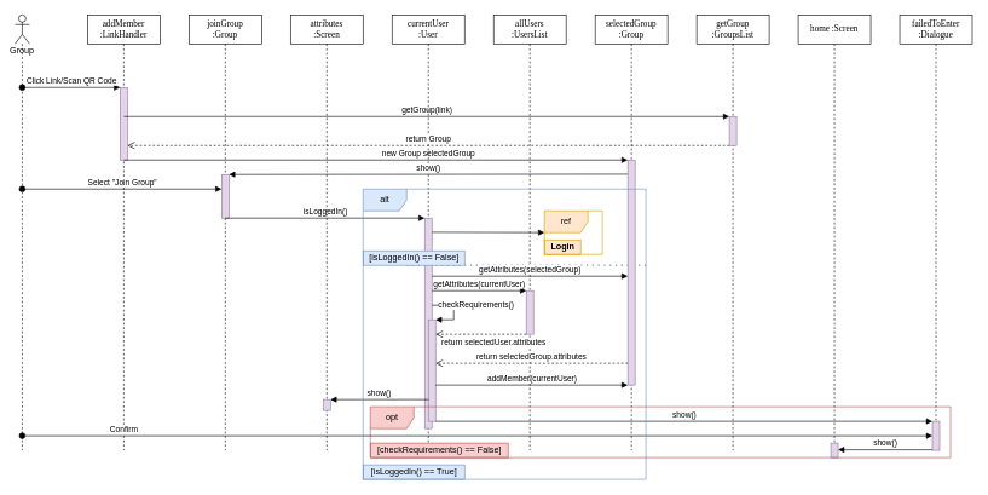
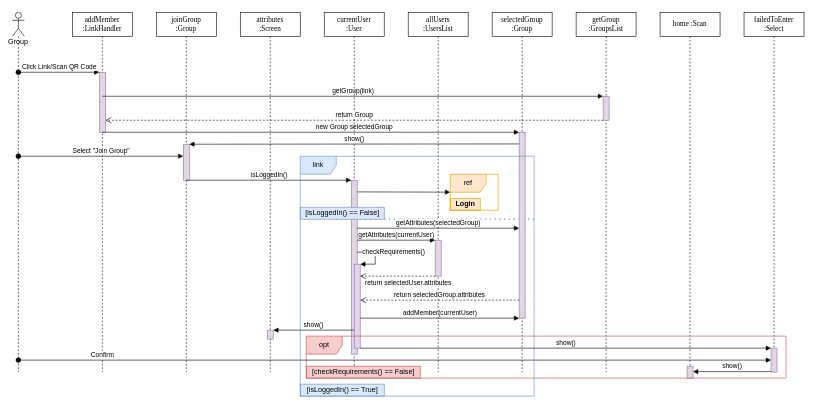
  <mxCell id="0" />
  <mxCell id="1" parent="0" />
  <mxCell id="2" value="&lt;div&gt;addMember&lt;/div&gt;&lt;div&gt;:LinkHandler&lt;/div&gt;" style="shape=umlLifeline;perimeter=lifelinePerimeter;whiteSpace=wrap;html=1;container=1;collapsible=0;recursiveResize=0;outlineConnect=0;rounded=0;shadow=0;comic=0;labelBackgroundColor=none;strokeWidth=1;fontFamily=Verdana;fontSize=12;align=center;" parent="1" vertex="1"><mxGeometry x="120" y="20" width="100" height="600" as="geometry" /></mxCell>
  <mxCell id="3" value="" style="html=1;points=[];perimeter=orthogonalPerimeter;fillColor=#e1d5e7;strokeColor=#9673a6;" vertex="1" parent="2"><mxGeometry x="45" y="100" width="10" height="100" as="geometry" /></mxCell>
  <mxCell id="4" value="getGroup(link)" style="html=1;verticalAlign=bottom;endArrow=block;rounded=0;" edge="1" parent="2" target="27"><mxGeometry width="80" relative="1" as="geometry"><mxPoint x="50" y="140" as="sourcePoint" /><mxPoint x="870" y="140" as="targetPoint" /></mxGeometry></mxCell>
  <mxCell id="5" value="new Group selectedGroup" style="html=1;verticalAlign=bottom;endArrow=block;rounded=0;" edge="1" parent="2" target="25"><mxGeometry x="0.209" width="80" relative="1" as="geometry"><mxPoint x="50" y="200" as="sourcePoint" /><mxPoint x="130" y="200" as="targetPoint" /><mxPoint as="offset" /></mxGeometry></mxCell>
  <mxCell id="6" value="&lt;div&gt;joinGroup&lt;/div&gt;&lt;div&gt;:Group&lt;/div&gt;" style="shape=umlLifeline;perimeter=lifelinePerimeter;whiteSpace=wrap;html=1;container=1;collapsible=0;recursiveResize=0;outlineConnect=0;rounded=0;shadow=0;comic=0;labelBackgroundColor=none;strokeWidth=1;fontFamily=Verdana;fontSize=12;align=center;" parent="1" vertex="1"><mxGeometry x="260" y="20" width="100" height="600" as="geometry" /></mxCell>
  <mxCell id="7" value="" style="html=1;points=[];perimeter=orthogonalPerimeter;fillColor=#e1d5e7;strokeColor=#9673a6;" vertex="1" parent="6"><mxGeometry x="45" y="220" width="10" height="60" as="geometry" /></mxCell>
  <mxCell id="8" value="isLoggedIn()" style="html=1;verticalAlign=bottom;endArrow=block;rounded=0;" edge="1" parent="6"><mxGeometry width="80" relative="1" as="geometry"><mxPoint x="50" y="280" as="sourcePoint" /><mxPoint x="325" y="280" as="targetPoint" /></mxGeometry></mxCell>
  <mxCell id="9" value="&lt;div&gt;attributes&lt;/div&gt;&lt;div&gt;:Screen&lt;/div&gt;" style="shape=umlLifeline;perimeter=lifelinePerimeter;whiteSpace=wrap;html=1;container=1;collapsible=0;recursiveResize=0;outlineConnect=0;rounded=0;shadow=0;comic=0;labelBackgroundColor=none;strokeWidth=1;fontFamily=Verdana;fontSize=12;align=center;" parent="1" vertex="1"><mxGeometry x="400" y="20" width="100" height="600" as="geometry" /></mxCell>
  <mxCell id="10" value="" style="endArrow=none;dashed=1;html=1;dashPattern=1 3;strokeWidth=2;rounded=0;fillColor=#dae8fc;strokeColor=#6c8ebf;" edge="1" parent="9"><mxGeometry width="50" height="50" relative="1" as="geometry"><mxPoint x="490" y="345" as="sourcePoint" /><mxPoint x="160" y="345" as="targetPoint" /></mxGeometry></mxCell>
  <mxCell id="11" value="" style="html=1;points=[];perimeter=orthogonalPerimeter;strokeWidth=1;fillColor=#e1d5e7;strokeColor=#9673a6;" vertex="1" parent="9"><mxGeometry x="45" y="530" width="10" height="15" as="geometry" /></mxCell>
  <mxCell id="12" value="&lt;div&gt;currentUser&lt;/div&gt;&lt;div&gt;:User&lt;/div&gt;" style="shape=umlLifeline;perimeter=lifelinePerimeter;whiteSpace=wrap;html=1;container=1;collapsible=0;recursiveResize=0;outlineConnect=0;rounded=0;shadow=0;comic=0;labelBackgroundColor=none;strokeWidth=1;fontFamily=Verdana;fontSize=12;align=center;" parent="1" vertex="1"><mxGeometry x="540" y="20" width="100" height="600" as="geometry" /></mxCell>
  <mxCell id="13" value="" style="html=1;points=[];perimeter=orthogonalPerimeter;fillColor=#e1d5e7;strokeColor=#9673a6;" vertex="1" parent="12"><mxGeometry x="45" y="280" width="10" height="290" as="geometry" /></mxCell>
  <mxCell id="14" value="[isLoggedIn() == False]" style="text;html=1;align=center;verticalAlign=middle;resizable=0;points=[];autosize=1;strokeColor=#6c8ebf;fillColor=#dae8fc;" vertex="1" parent="12"><mxGeometry x="-40" y="325" width="140" height="20" as="geometry" /></mxCell>
  <mxCell id="15" value="" style="html=1;verticalAlign=bottom;endArrow=block;rounded=0;" edge="1" parent="12" target="42"><mxGeometry width="80" relative="1" as="geometry"><mxPoint x="55" y="299.5" as="sourcePoint" /><mxPoint x="105" y="299.5" as="targetPoint" /></mxGeometry></mxCell>
  <mxCell id="16" value="" style="html=1;points=[];perimeter=orthogonalPerimeter;strokeWidth=1;fillColor=#e1d5e7;strokeColor=#9673a6;" vertex="1" parent="12"><mxGeometry x="50" y="420" width="10" height="140" as="geometry" /></mxCell>
  <mxCell id="17" value="addMember(currentUser)" style="html=1;verticalAlign=bottom;endArrow=block;rounded=0;" edge="1" parent="12"><mxGeometry width="80" relative="1" as="geometry"><mxPoint x="60" y="510" as="sourcePoint" /><mxPoint x="325" y="510" as="targetPoint" /></mxGeometry></mxCell>
  <mxCell id="18" value="checkRequirements()" style="edgeStyle=orthogonalEdgeStyle;html=1;align=left;spacingLeft=2;endArrow=block;rounded=0;entryX=1;entryY=0;" edge="1" target="16" parent="12"><mxGeometry x="-0.867" relative="1" as="geometry"><mxPoint x="55" y="400" as="sourcePoint" /><Array as="points"><mxPoint x="85" y="400" /></Array><mxPoint as="offset" /></mxGeometry></mxCell>
  <mxCell id="19" value="show()" style="html=1;verticalAlign=bottom;endArrow=block;rounded=0;" edge="1" parent="12" target="11"><mxGeometry width="80" relative="1" as="geometry"><mxPoint x="50" y="530" as="sourcePoint" /><mxPoint x="-50" y="530" as="targetPoint" /></mxGeometry></mxCell>
  <mxCell id="20" value="&lt;div&gt;allUsers&lt;/div&gt;&lt;div&gt;:UsersList&lt;br&gt;&lt;/div&gt;" style="shape=umlLifeline;perimeter=lifelinePerimeter;whiteSpace=wrap;html=1;container=1;collapsible=0;recursiveResize=0;outlineConnect=0;rounded=0;shadow=0;comic=0;labelBackgroundColor=none;strokeWidth=1;fontFamily=Verdana;fontSize=12;align=center;" parent="1" vertex="1"><mxGeometry x="680" y="20" width="100" height="600" as="geometry" /></mxCell>
  <mxCell id="21" value="" style="html=1;points=[];perimeter=orthogonalPerimeter;strokeWidth=1;fillColor=#e1d5e7;strokeColor=#9673a6;" vertex="1" parent="20"><mxGeometry x="45" y="380" width="10" height="60" as="geometry" /></mxCell>
  <mxCell id="22" value="return selectedUser.attributes" style="html=1;verticalAlign=bottom;endArrow=open;dashed=1;endSize=8;rounded=0;" edge="1" parent="20" target="16"><mxGeometry x="-0.28" y="20" relative="1" as="geometry"><mxPoint x="45" y="440" as="sourcePoint" /><mxPoint x="-35" y="440" as="targetPoint" /><mxPoint as="offset" /></mxGeometry></mxCell>
  <mxCell id="23" value="&lt;div&gt;selectedGroup&lt;/div&gt;&lt;div&gt;:Group&lt;/div&gt;" style="shape=umlLifeline;perimeter=lifelinePerimeter;whiteSpace=wrap;html=1;container=1;collapsible=0;recursiveResize=0;outlineConnect=0;rounded=0;shadow=0;comic=0;labelBackgroundColor=none;strokeWidth=1;fontFamily=Verdana;fontSize=12;align=center;" parent="1" vertex="1"><mxGeometry x="820" y="20" width="100" height="600" as="geometry" /></mxCell>
  <mxCell id="24" value="show()" style="html=1;verticalAlign=bottom;endArrow=block;rounded=0;" edge="1" parent="23" target="7"><mxGeometry width="80" relative="1" as="geometry"><mxPoint x="45" y="219.5" as="sourcePoint" /><mxPoint x="-65" y="219.5" as="targetPoint" /></mxGeometry></mxCell>
  <mxCell id="25" value="" style="html=1;points=[];perimeter=orthogonalPerimeter;strokeWidth=1;fillColor=#e1d5e7;strokeColor=#9673a6;" vertex="1" parent="23"><mxGeometry x="45" y="200" width="10" height="310" as="geometry" /></mxCell>
  <mxCell id="26" value="&lt;div&gt;getGroup&lt;/div&gt;&lt;div&gt;:GroupsList&lt;/div&gt;" style="shape=umlLifeline;perimeter=lifelinePerimeter;whiteSpace=wrap;html=1;container=1;collapsible=0;recursiveResize=0;outlineConnect=0;rounded=0;shadow=0;comic=0;labelBackgroundColor=none;strokeWidth=1;fontFamily=Verdana;fontSize=12;align=center;" vertex="1" parent="1"><mxGeometry x="960" y="20" width="100" height="600" as="geometry" /></mxCell>
  <mxCell id="27" value="" style="html=1;points=[];perimeter=orthogonalPerimeter;fillColor=#e1d5e7;strokeColor=#9673a6;" vertex="1" parent="26"><mxGeometry x="45" y="140" width="10" height="40" as="geometry" /></mxCell>
  <mxCell id="28" value="return Group" style="html=1;verticalAlign=bottom;endArrow=open;dashed=1;endSize=8;rounded=0;" edge="1" parent="26" target="3"><mxGeometry relative="1" as="geometry"><mxPoint x="45" y="180" as="sourcePoint" /><mxPoint x="-70" y="180" as="targetPoint" /><mxPoint as="offset" /></mxGeometry></mxCell>
- <mxCell id="29" value="home :Screen" style="shape=umlLifeline;perimeter=lifelinePerimeter;whiteSpace=wrap;html=1;container=1;collapsible=0;recursiveResize=0;outlineConnect=0;rounded=0;shadow=0;comic=0;labelBackgroundColor=none;strokeWidth=1;fontFamily=Verdana;fontSize=12;align=center;" vertex="1" parent="1"><mxGeometry x="1100" y="20" width="100" height="610" as="geometry" /></mxCell>
+ <mxCell id="29" value="home :Scan" style="shape=umlLifeline;perimeter=lifelinePerimeter;whiteSpace=wrap;html=1;container=1;collapsible=0;recursiveResize=0;outlineConnect=0;rounded=0;shadow=0;comic=0;labelBackgroundColor=none;strokeWidth=1;fontFamily=Verdana;fontSize=12;align=center;" vertex="1" parent="1"><mxGeometry x="1100" y="20" width="100" height="610" as="geometry" /></mxCell>
  <mxCell id="30" value="" style="html=1;points=[];perimeter=orthogonalPerimeter;strokeWidth=1;fillColor=#e1d5e7;strokeColor=#9673a6;" vertex="1" parent="29"><mxGeometry x="45" y="590" width="10" height="20" as="geometry" /></mxCell>
  <mxCell id="31" value="Select &quot;Join Group&quot;" style="html=1;verticalAlign=bottom;startArrow=oval;startFill=1;endArrow=block;startSize=8;rounded=0;" edge="1" parent="1" target="7"><mxGeometry width="60" relative="1" as="geometry"><mxPoint x="30" y="260" as="sourcePoint" /><mxPoint x="280" y="260" as="targetPoint" /></mxGeometry></mxCell>
  <mxCell id="32" value="&lt;b&gt;Login&lt;/b&gt;" style="text;html=1;align=center;verticalAlign=middle;resizable=0;points=[];autosize=1;strokeColor=#d79b00;fillColor=#ffe6cc;strokeWidth=1;" vertex="1" parent="1"><mxGeometry x="750" y="330" width="50" height="20" as="geometry" /></mxCell>
  <mxCell id="33" value="getAttributes(selectedGroup)" style="html=1;verticalAlign=bottom;endArrow=block;rounded=0;" edge="1" parent="1"><mxGeometry width="80" relative="1" as="geometry"><mxPoint x="595" y="380" as="sourcePoint" /><mxPoint x="865" y="380" as="targetPoint" /></mxGeometry></mxCell>
  <mxCell id="34" value="return selectedGroup.attributes" style="html=1;verticalAlign=bottom;endArrow=open;dashed=1;endSize=8;rounded=0;" edge="1" parent="1"><mxGeometry relative="1" as="geometry"><mxPoint x="865" y="500" as="sourcePoint" /><mxPoint x="600" y="500" as="targetPoint" /></mxGeometry></mxCell>
  <mxCell id="35" value="[isLoggedIn() == True]" style="text;html=1;align=center;verticalAlign=middle;resizable=0;points=[];autosize=1;strokeColor=#6c8ebf;fillColor=#dae8fc;" vertex="1" parent="1"><mxGeometry x="500" y="640" width="140" height="20" as="geometry" /></mxCell>
  <mxCell id="36" value="getAttributes(currentUser)" style="html=1;verticalAlign=bottom;endArrow=block;rounded=0;" edge="1" parent="1"><mxGeometry width="80" relative="1" as="geometry"><mxPoint x="595" y="400" as="sourcePoint" /><mxPoint x="725" y="400" as="targetPoint" /></mxGeometry></mxCell>
- <mxCell id="37" value="failedToEnter&lt;br&gt;&lt;div&gt;:Dialogue&lt;/div&gt;" style="shape=umlLifeline;perimeter=lifelinePerimeter;whiteSpace=wrap;html=1;container=1;collapsible=0;recursiveResize=0;outlineConnect=0;rounded=0;shadow=0;comic=0;labelBackgroundColor=none;strokeWidth=1;fontFamily=Verdana;fontSize=12;align=center;" vertex="1" parent="1"><mxGeometry x="1240" y="20" width="100" height="600" as="geometry" /></mxCell>
+ <mxCell id="37" value="failedToEnter&lt;br&gt;&lt;div&gt;:Select&lt;/div&gt;" style="shape=umlLifeline;perimeter=lifelinePerimeter;whiteSpace=wrap;html=1;container=1;collapsible=0;recursiveResize=0;outlineConnect=0;rounded=0;shadow=0;comic=0;labelBackgroundColor=none;strokeWidth=1;fontFamily=Verdana;fontSize=12;align=center;" vertex="1" parent="1"><mxGeometry x="1240" y="20" width="100" height="600" as="geometry" /></mxCell>
  <mxCell id="38" value="" style="html=1;points=[];perimeter=orthogonalPerimeter;strokeWidth=1;fillColor=#e1d5e7;strokeColor=#9673a6;" vertex="1" parent="37"><mxGeometry x="45" y="560" width="10" height="40" as="geometry" /></mxCell>
  <mxCell id="39" value="show()" style="html=1;verticalAlign=bottom;endArrow=block;rounded=0;" edge="1" parent="37" target="30"><mxGeometry width="80" relative="1" as="geometry"><mxPoint x="45" y="599.17" as="sourcePoint" /><mxPoint x="-25" y="599.17" as="targetPoint" /></mxGeometry></mxCell>
  <mxCell id="40" value="show()" style="html=1;verticalAlign=bottom;endArrow=block;rounded=0;" edge="1" parent="1" target="38"><mxGeometry width="80" relative="1" as="geometry"><mxPoint x="600" y="580" as="sourcePoint" /><mxPoint x="680" y="580" as="targetPoint" /></mxGeometry></mxCell>
  <mxCell id="41" value="[checkRequirements() == False]" style="text;html=1;align=center;verticalAlign=middle;resizable=0;points=[];autosize=1;strokeColor=#b85450;fillColor=#f8cecc;" vertex="1" parent="1"><mxGeometry x="510" y="610" width="190" height="20" as="geometry" /></mxCell>
  <mxCell id="42" value="ref" style="shape=umlFrame;whiteSpace=wrap;html=1;fillColor=#ffe6cc;strokeColor=#d79b00;" vertex="1" parent="1"><mxGeometry x="750" y="290" width="80" height="60" as="geometry" /></mxCell>
  <mxCell id="43" value="opt" style="shape=umlFrame;whiteSpace=wrap;html=1;strokeWidth=1;fillColor=#f8cecc;strokeColor=#b85450;" vertex="1" parent="1"><mxGeometry x="510" y="560" width="800" height="70" as="geometry" /></mxCell>
  <mxCell id="44" value="Click Link/Scan QR Code" style="html=1;verticalAlign=bottom;startArrow=oval;startFill=1;endArrow=block;startSize=8;rounded=0;" edge="1" parent="1" target="3"><mxGeometry width="60" relative="1" as="geometry"><mxPoint x="30" y="120" as="sourcePoint" /><mxPoint x="90" y="120" as="targetPoint" /></mxGeometry></mxCell>
  <mxCell id="45" value="&lt;div&gt;Confirm&lt;/div&gt;" style="html=1;verticalAlign=bottom;startArrow=oval;startFill=1;endArrow=block;startSize=8;rounded=0;" edge="1" parent="1" target="38"><mxGeometry x="-0.777" width="60" relative="1" as="geometry"><mxPoint x="30" y="600" as="sourcePoint" /><mxPoint x="90" y="600" as="targetPoint" /><mxPoint as="offset" /></mxGeometry></mxCell>
- <mxCell id="46" value="alt" style="shape=umlFrame;whiteSpace=wrap;html=1;fillColor=#dae8fc;strokeColor=#6c8ebf;" vertex="1" parent="1"><mxGeometry x="500" y="260" width="390" height="400" as="geometry" /></mxCell>
+ <mxCell id="46" value="link" style="shape=umlFrame;whiteSpace=wrap;html=1;fillColor=#dae8fc;strokeColor=#6c8ebf;" vertex="1" parent="1"><mxGeometry x="500" y="260" width="390" height="400" as="geometry" /></mxCell>
  <mxCell id="47" value="Group" style="shape=umlLifeline;participant=umlActor;perimeter=lifelinePerimeter;whiteSpace=wrap;html=1;container=1;collapsible=0;recursiveResize=0;verticalAlign=top;spacingTop=36;outlineConnect=0;rounded=0;strokeWidth=1;" vertex="1" parent="1"><mxGeometry x="20" y="20" width="20" height="600" as="geometry" /></mxCell>
